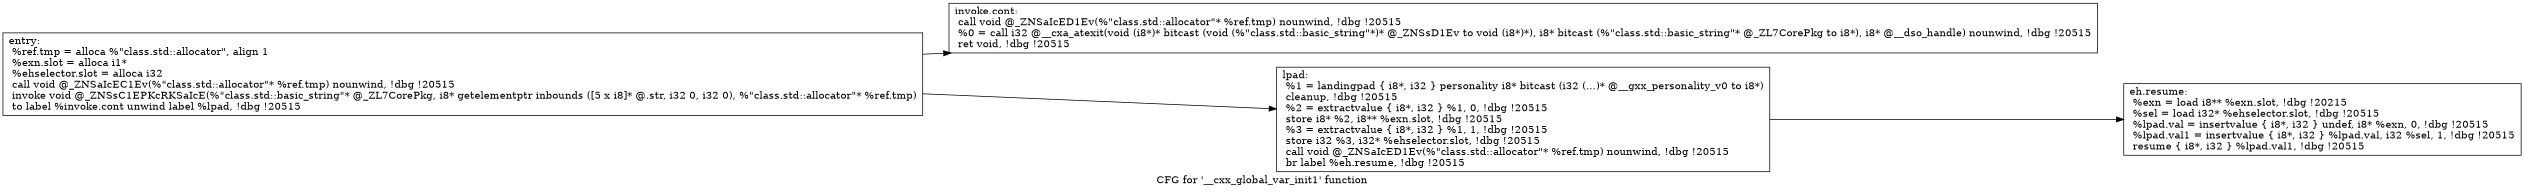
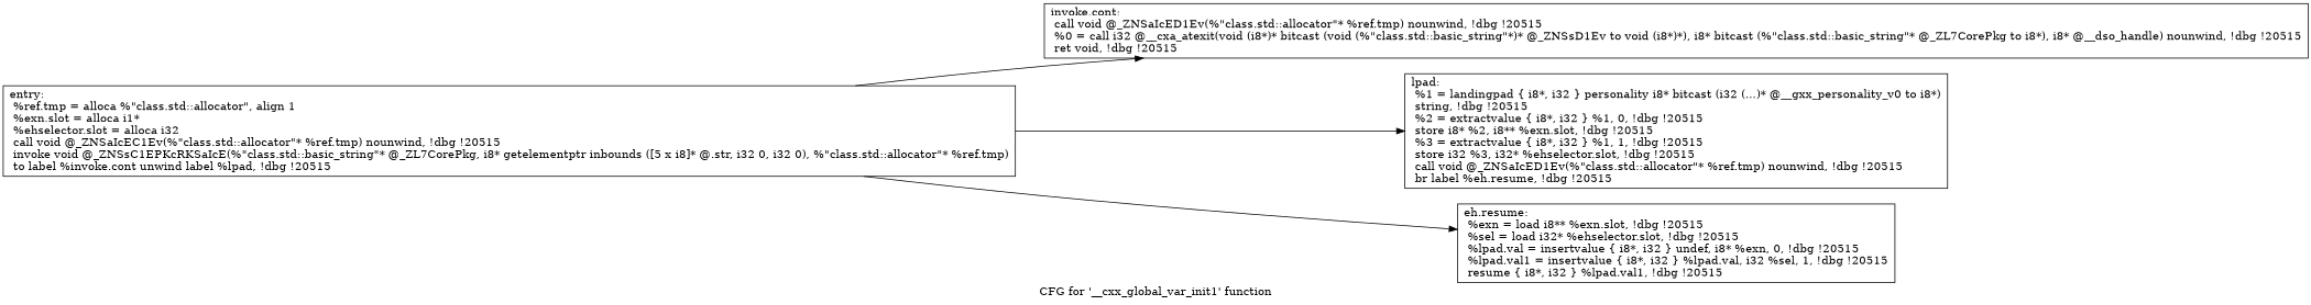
  digraph {
    label="CFG for '__cxx_global_var_init1' function"
    rankdir=LR
    node [shape=record]
    n1 [label="{entry:\l  %ref.tmp = alloca %\"class.std::allocator\", align 1\l  %exn.slot = alloca i1*\l  %ehselector.slot = alloca i32\l  call void @_ZNSaIcEC1Ev(%\"class.std::allocator\"* %ref.tmp) nounwind, !dbg !20515\l  invoke void @_ZNSsC1EPKcRKSaIcE(%\"class.std::basic_string\"* @_ZL7CorePkg, i8* getelementptr inbounds ([5 x i8]* @.str, i32 0, i32 0), %\"class.std::allocator\"* %ref.tmp)\l          to label %invoke.cont unwind label %lpad, !dbg !20515\l}"]
    n2 [label="{invoke.cont:                                      \l  call void @_ZNSaIcED1Ev(%\"class.std::allocator\"* %ref.tmp) nounwind, !dbg !20515\l  %0 = call i32 @__cxa_atexit(void (i8*)* bitcast (void (%\"class.std::basic_string\"*)* @_ZNSsD1Ev to void (i8*)*), i8* bitcast (%\"class.std::basic_string\"* @_ZL7CorePkg to i8*), i8* @__dso_handle) nounwind, !dbg !20515\l  ret void, !dbg !20515\l}"]
-   n3 [label="{lpad:                                             \l  %1 = landingpad \{ i8*, i32 \} personality i8* bitcast (i32 (...)* @__gxx_personality_v0 to i8*)\l          cleanup, !dbg !20515\l  %2 = extractvalue \{ i8*, i32 \} %1, 0, !dbg !20515\l  store i8* %2, i8** %exn.slot, !dbg !20515\l  %3 = extractvalue \{ i8*, i32 \} %1, 1, !dbg !20515\l  store i32 %3, i32* %ehselector.slot, !dbg !20515\l  call void @_ZNSaIcED1Ev(%\"class.std::allocator\"* %ref.tmp) nounwind, !dbg !20515\l  br label %eh.resume, !dbg !20515\l}"]
-   n4 [label="{eh.resume:                                        \l  %exn = load i8** %exn.slot, !dbg !20215\l  %sel = load i32* %ehselector.slot, !dbg !20515\l  %lpad.val = insertvalue \{ i8*, i32 \} undef, i8* %exn, 0, !dbg !20515\l  %lpad.val1 = insertvalue \{ i8*, i32 \} %lpad.val, i32 %sel, 1, !dbg !20515\l  resume \{ i8*, i32 \} %lpad.val1, !dbg !20515\l}"]
+   n3 [label="{lpad:                                             \l  %1 = landingpad \{ i8*, i32 \} personality i8* bitcast (i32 (...)* @__gxx_personality_v0 to i8*)\l          string, !dbg !20515\l  %2 = extractvalue \{ i8*, i32 \} %1, 0, !dbg !20515\l  store i8* %2, i8** %exn.slot, !dbg !20515\l  %3 = extractvalue \{ i8*, i32 \} %1, 1, !dbg !20515\l  store i32 %3, i32* %ehselector.slot, !dbg !20515\l  call void @_ZNSaIcED1Ev(%\"class.std::allocator\"* %ref.tmp) nounwind, !dbg !20515\l  br label %eh.resume, !dbg !20515\l}"]
+   n4 [label="{eh.resume:                                        \l  %exn = load i8** %exn.slot, !dbg !20515\l  %sel = load i32* %ehselector.slot, !dbg !20515\l  %lpad.val = insertvalue \{ i8*, i32 \} undef, i8* %exn, 0, !dbg !20515\l  %lpad.val1 = insertvalue \{ i8*, i32 \} %lpad.val, i32 %sel, 1, !dbg !20515\l  resume \{ i8*, i32 \} %lpad.val1, !dbg !20515\l}"]
    n1 -> n2
    n1 -> n3
-   n3 -> n4
+   n1 -> n4
  }
